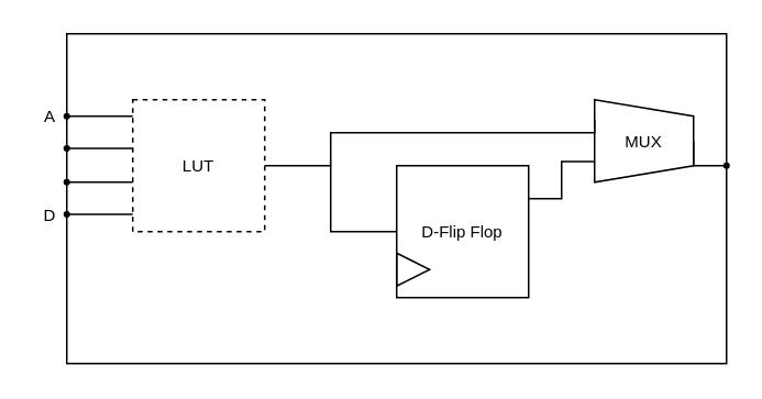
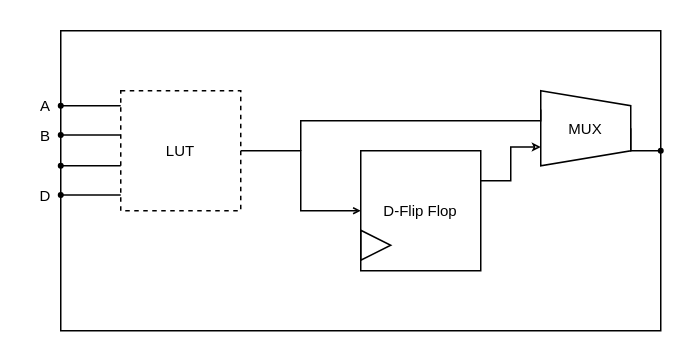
  <mxCell id="0" />
  <mxCell id="1" parent="0" />
  <mxCell id="2" value="" style="edgeStyle=orthogonalEdgeStyle;rounded=0;jumpStyle=arc;html=1;exitX=1;exitY=0.25;entryX=0.75;entryY=1;startArrow=oval;startFill=1;endArrow=block;endFill=1;endSize=3;jettySize=auto;orthogonalLoop=1;fontFamily=Helvetica;fontSize=10;align=center;fontStyle=1;labelBackgroundColor=#FFFFFF;startSize=3;" parent="1" target="11" edge="1"><mxGeometry relative="1" as="geometry" /></mxCell>
  <mxCell id="3" value="" style="group" vertex="1" connectable="0" parent="1"><mxGeometry x="20" y="20" width="420" height="200" as="geometry" /></mxCell>
  <mxCell id="4" value="" style="rounded=0;whiteSpace=wrap;html=1;fontSize=10;fillColor=none;" parent="3" vertex="1"><mxGeometry x="20" width="400" height="200" as="geometry" /></mxCell>
  <mxCell id="5" value="LUT" style="rounded=0;whiteSpace=wrap;html=1;labelBackgroundColor=#FFFFFF;strokeColor=#000000;fillColor=none;fontFamily=Helvetica;fontSize=10;align=center;fontStyle=0;dashed=1;" parent="3" vertex="1"><mxGeometry x="60" y="40" width="80" height="80" as="geometry" /></mxCell>
  <mxCell id="6" value="" style="group;fontStyle=0;fontSize=10;fontFamily=Helvetica;labelBackgroundColor=#FFFFFF;" parent="3" vertex="1" connectable="0"><mxGeometry x="220" y="80" width="80" height="80" as="geometry" /></mxCell>
  <mxCell id="7" value="D-Flip Flop" style="rounded=0;whiteSpace=wrap;html=1;labelBackgroundColor=#FFFFFF;strokeColor=#000000;fillColor=none;fontFamily=Helvetica;fontSize=10;align=center;fontStyle=0" parent="6" vertex="1"><mxGeometry width="80" height="80" as="geometry" /></mxCell>
  <mxCell id="8" value="" style="triangle;whiteSpace=wrap;html=1;rounded=0;labelBackgroundColor=#FFFFFF;strokeColor=#000000;fillColor=none;fontFamily=Helvetica;fontSize=10;align=center;fontStyle=0" parent="6" vertex="1"><mxGeometry y="53" width="20" height="20" as="geometry" /></mxCell>
- <mxCell id="9" style="edgeStyle=orthogonalEdgeStyle;rounded=0;orthogonalLoop=1;jettySize=auto;html=1;entryX=0;entryY=0.5;entryDx=0;entryDy=0;startSize=3;endSize=3;fontSize=10;startArrow=none;startFill=0;fontStyle=0;endArrow=none;endFill=0;" parent="3" source="5" target="7" edge="1"><mxGeometry relative="1" as="geometry" /></mxCell>
+ <mxCell id="9" style="edgeStyle=orthogonalEdgeStyle;rounded=0;orthogonalLoop=1;jettySize=auto;html=1;entryX=0;entryY=0.5;entryDx=0;entryDy=0;startSize=3;endSize=3;fontSize=10;startArrow=none;startFill=0;fontStyle=0;endArrow=open;endFill=0;" parent="3" source="5" target="7" edge="1"><mxGeometry relative="1" as="geometry" /></mxCell>
  <mxCell id="10" style="edgeStyle=orthogonalEdgeStyle;rounded=0;orthogonalLoop=1;jettySize=auto;html=1;startArrow=none;startFill=0;startSize=3;endSize=3;fontSize=10;entryX=0.25;entryY=1;entryDx=0;entryDy=0;fontStyle=0;endArrow=none;endFill=0;" parent="3" target="11" edge="1"><mxGeometry relative="1" as="geometry"><mxPoint x="180" y="80" as="sourcePoint" /><Array as="points"><mxPoint x="180" y="60" /></Array></mxGeometry></mxCell>
  <mxCell id="11" value="MUX" style="shape=trapezoid;perimeter=trapezoidPerimeter;whiteSpace=wrap;html=1;rounded=0;labelBackgroundColor=#FFFFFF;strokeColor=#000000;fillColor=none;fontFamily=Helvetica;fontSize=10;align=center;direction=south;fontStyle=0" parent="3" vertex="1"><mxGeometry x="340" y="40" width="60" height="50" as="geometry" /></mxCell>
  <mxCell id="12" value="" style="endArrow=oval;html=1;fontFamily=Helvetica;fontSize=10;exitX=0.5;exitY=0;startArrow=none;startFill=0;edgeStyle=orthogonalEdgeStyle;rounded=0;fontStyle=0;labelBackgroundColor=#FFFFFF;startSize=3;endSize=3;endFill=1;" parent="3" source="11" edge="1"><mxGeometry width="50" height="50" relative="1" as="geometry"><mxPoint x="510" y="120" as="sourcePoint" /><mxPoint x="420" y="80" as="targetPoint" /><Array as="points"><mxPoint x="420" y="80" /></Array></mxGeometry></mxCell>
  <mxCell id="13" value="" style="group;fontSize=10;fontStyle=0" parent="3" vertex="1" connectable="0"><mxGeometry y="40" width="60" height="80" as="geometry" /></mxCell>
  <mxCell id="14" value="" style="endArrow=none;html=1;fontFamily=Helvetica;fontSize=10;startArrow=oval;startFill=1;fontStyle=0;labelBackgroundColor=#FFFFFF;startSize=3;endSize=3;endFill=0;" parent="13" edge="1"><mxGeometry width="50" height="50" relative="1" as="geometry"><mxPoint x="20" y="10" as="sourcePoint" /><mxPoint x="60" y="10" as="targetPoint" /></mxGeometry></mxCell>
  <mxCell id="15" value="A" style="text;html=1;strokeColor=none;fillColor=none;align=center;verticalAlign=middle;whiteSpace=wrap;rounded=0;labelBackgroundColor=#FFFFFF;fontFamily=Helvetica;fontSize=10;fontStyle=0" parent="13" vertex="1"><mxGeometry width="20" height="20" as="geometry" /></mxCell>
+ <mxCell id="16" value="B" style="text;html=1;strokeColor=none;fillColor=none;align=center;verticalAlign=middle;whiteSpace=wrap;rounded=0;labelBackgroundColor=#FFFFFF;fontFamily=Helvetica;fontSize=10;fontStyle=0" parent="13" vertex="1"><mxGeometry y="20" width="20" height="20" as="geometry" /></mxCell>
  <mxCell id="17" value="D" style="text;html=1;strokeColor=none;fillColor=none;align=center;verticalAlign=middle;whiteSpace=wrap;rounded=0;labelBackgroundColor=#FFFFFF;fontFamily=Helvetica;fontSize=10;fontStyle=0" parent="13" vertex="1"><mxGeometry y="60" width="20" height="20" as="geometry" /></mxCell>
  <mxCell id="18" value="" style="endArrow=none;html=1;fontFamily=Helvetica;fontSize=10;startArrow=oval;startFill=1;fontStyle=0;labelBackgroundColor=#FFFFFF;startSize=3;endSize=3;endFill=0;" parent="13" edge="1"><mxGeometry width="50" height="50" relative="1" as="geometry"><mxPoint x="20" y="29.5" as="sourcePoint" /><mxPoint x="60" y="29.5" as="targetPoint" /></mxGeometry></mxCell>
  <mxCell id="19" value="" style="endArrow=none;html=1;fontFamily=Helvetica;fontSize=10;startArrow=oval;startFill=1;fontStyle=0;labelBackgroundColor=#FFFFFF;startSize=3;endSize=3;endFill=0;" parent="13" edge="1"><mxGeometry width="50" height="50" relative="1" as="geometry"><mxPoint x="20" y="69.5" as="sourcePoint" /><mxPoint x="60" y="69.5" as="targetPoint" /></mxGeometry></mxCell>
  <mxCell id="20" value="" style="endArrow=none;html=1;fontFamily=Helvetica;fontSize=10;startArrow=oval;startFill=1;fontStyle=0;labelBackgroundColor=#FFFFFF;startSize=3;endSize=3;endFill=0;" parent="13" edge="1"><mxGeometry width="50" height="50" relative="1" as="geometry"><mxPoint x="20" y="50" as="sourcePoint" /><mxPoint x="60" y="50" as="targetPoint" /></mxGeometry></mxCell>
- <mxCell id="21" style="edgeStyle=orthogonalEdgeStyle;rounded=0;orthogonalLoop=1;jettySize=auto;html=1;exitX=1;exitY=0.25;exitDx=0;exitDy=0;entryX=0.75;entryY=1;entryDx=0;entryDy=0;startArrow=none;startFill=0;startSize=3;endSize=3;fontSize=10;fontStyle=0;endArrow=none;endFill=0;" parent="3" source="7" target="11" edge="1"><mxGeometry relative="1" as="geometry" /></mxCell>
+ <mxCell id="21" style="edgeStyle=orthogonalEdgeStyle;rounded=0;orthogonalLoop=1;jettySize=auto;html=1;exitX=1;exitY=0.25;exitDx=0;exitDy=0;entryX=0.75;entryY=1;entryDx=0;entryDy=0;startArrow=none;startFill=0;startSize=3;endSize=3;fontSize=10;fontStyle=0;endArrow=classic;endFill=0;" parent="3" source="7" target="11" edge="1"><mxGeometry relative="1" as="geometry" /></mxCell>
